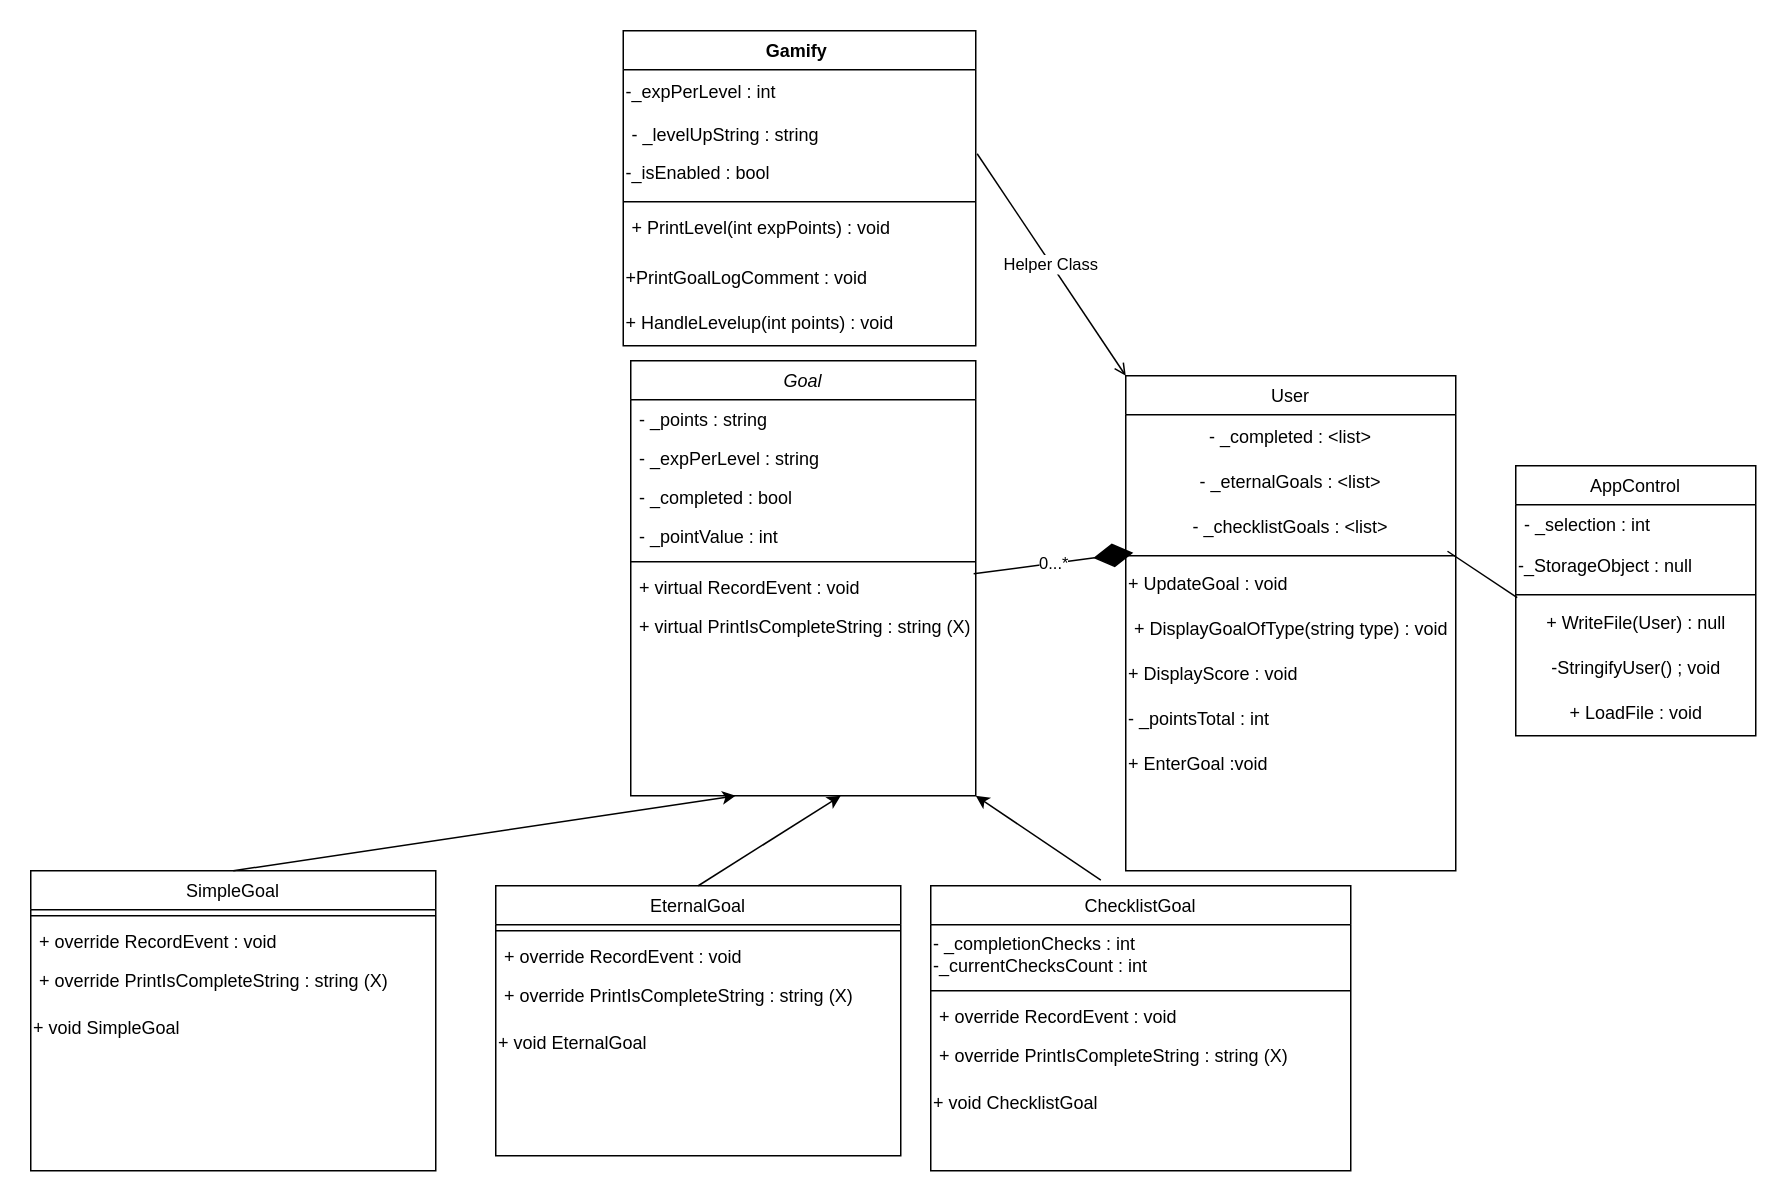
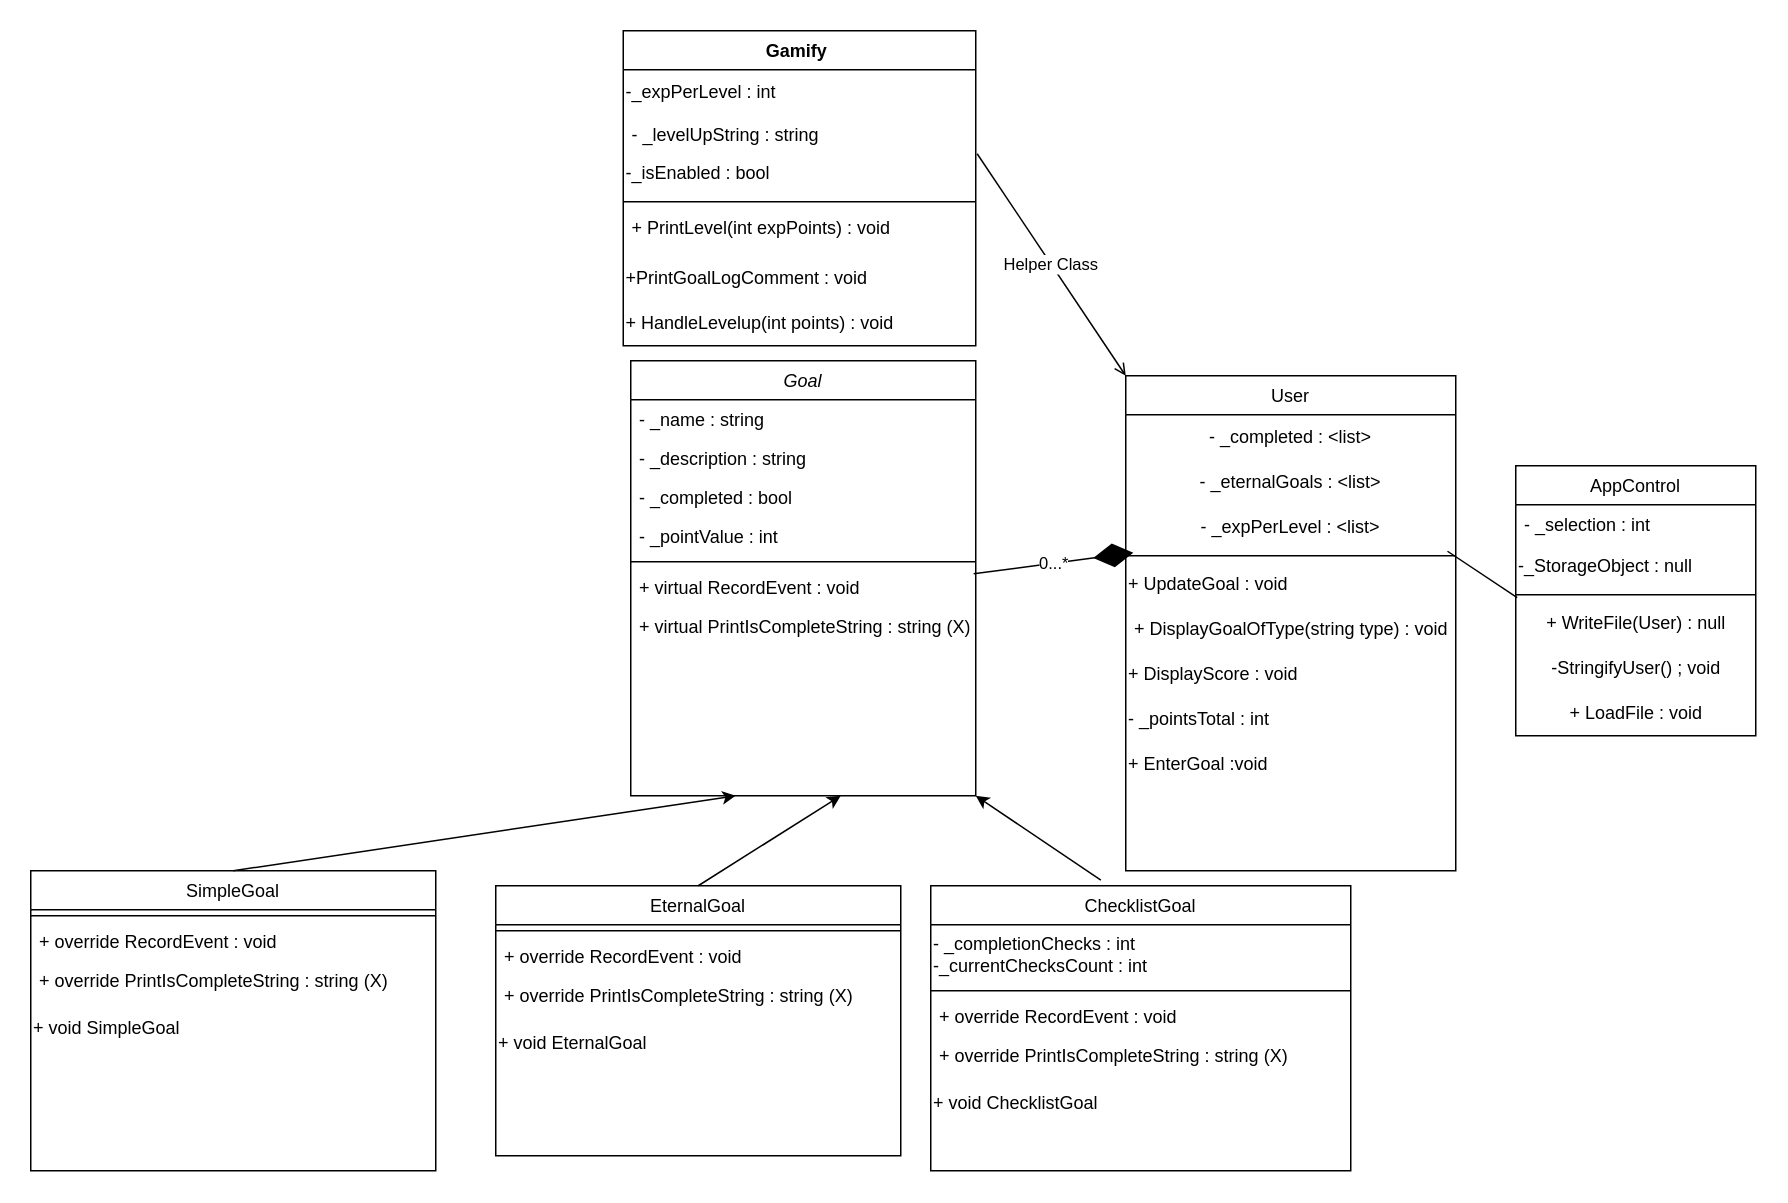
  <mxCell id="0" />
  <mxCell id="1" parent="0" />
  <mxCell id="2" value="Goal" style="swimlane;fontStyle=2;align=center;verticalAlign=top;childLayout=stackLayout;horizontal=1;startSize=26;horizontalStack=0;resizeParent=1;resizeLast=0;collapsible=1;marginBottom=0;rounded=0;shadow=0;strokeWidth=1;" parent="1" vertex="1"><mxGeometry x="420" y="240" width="230" height="290" as="geometry"><mxRectangle x="220" y="120" width="160" height="26" as="alternateBounds" /></mxGeometry></mxCell>
- <mxCell id="3" value="- _points : string" style="text;align=left;verticalAlign=top;spacingLeft=4;spacingRight=4;overflow=hidden;rotatable=0;points=[[0,0.5],[1,0.5]];portConstraint=eastwest;" parent="2" vertex="1"><mxGeometry y="26" width="230" height="26" as="geometry" /></mxCell>
- <mxCell id="4" value="- _expPerLevel : string" style="text;align=left;verticalAlign=top;spacingLeft=4;spacingRight=4;overflow=hidden;rotatable=0;points=[[0,0.5],[1,0.5]];portConstraint=eastwest;rounded=0;shadow=0;html=0;" parent="2" vertex="1"><mxGeometry y="52" width="230" height="26" as="geometry" /></mxCell>
+ <mxCell id="3" value="- _name : string" style="text;align=left;verticalAlign=top;spacingLeft=4;spacingRight=4;overflow=hidden;rotatable=0;points=[[0,0.5],[1,0.5]];portConstraint=eastwest;" parent="2" vertex="1"><mxGeometry y="26" width="230" height="26" as="geometry" /></mxCell>
+ <mxCell id="4" value="- _description : string" style="text;align=left;verticalAlign=top;spacingLeft=4;spacingRight=4;overflow=hidden;rotatable=0;points=[[0,0.5],[1,0.5]];portConstraint=eastwest;rounded=0;shadow=0;html=0;" parent="2" vertex="1"><mxGeometry y="52" width="230" height="26" as="geometry" /></mxCell>
  <mxCell id="5" value="- _completed : bool" style="text;align=left;verticalAlign=top;spacingLeft=4;spacingRight=4;overflow=hidden;rotatable=0;points=[[0,0.5],[1,0.5]];portConstraint=eastwest;rounded=0;shadow=0;html=0;" parent="2" vertex="1"><mxGeometry y="78" width="230" height="26" as="geometry" /></mxCell>
  <mxCell id="6" value="- _pointValue : int" style="text;align=left;verticalAlign=top;spacingLeft=4;spacingRight=4;overflow=hidden;rotatable=0;points=[[0,0.5],[1,0.5]];portConstraint=eastwest;rounded=0;shadow=0;html=0;" parent="2" vertex="1"><mxGeometry y="104" width="230" height="26" as="geometry" /></mxCell>
  <mxCell id="7" value="" style="line;html=1;strokeWidth=1;align=left;verticalAlign=middle;spacingTop=-1;spacingLeft=3;spacingRight=3;rotatable=0;labelPosition=right;points=[];portConstraint=eastwest;" parent="2" vertex="1"><mxGeometry y="130" width="230" height="8" as="geometry" /></mxCell>
  <mxCell id="8" value="+ virtual RecordEvent : void" style="text;align=left;verticalAlign=top;spacingLeft=4;spacingRight=4;overflow=hidden;rotatable=0;points=[[0,0.5],[1,0.5]];portConstraint=eastwest;" parent="2" vertex="1"><mxGeometry y="138" width="230" height="26" as="geometry" /></mxCell>
  <mxCell id="9" value="+ virtual PrintIsCompleteString : string (X)" style="text;align=left;verticalAlign=top;spacingLeft=4;spacingRight=4;overflow=hidden;rotatable=0;points=[[0,0.5],[1,0.5]];portConstraint=eastwest;" parent="2" vertex="1"><mxGeometry y="164" width="230" height="30" as="geometry" /></mxCell>
  <mxCell id="10" value="SimpleGoal" style="swimlane;fontStyle=0;align=center;verticalAlign=top;childLayout=stackLayout;horizontal=1;startSize=26;horizontalStack=0;resizeParent=1;resizeLast=0;collapsible=1;marginBottom=0;rounded=0;shadow=0;strokeWidth=1;" parent="1" vertex="1"><mxGeometry x="20" y="580" width="270" height="200" as="geometry"><mxRectangle x="130" y="380" width="160" height="26" as="alternateBounds" /></mxGeometry></mxCell>
  <mxCell id="11" value="" style="line;html=1;strokeWidth=1;align=left;verticalAlign=middle;spacingTop=-1;spacingLeft=3;spacingRight=3;rotatable=0;labelPosition=right;points=[];portConstraint=eastwest;" parent="10" vertex="1"><mxGeometry y="26" width="270" height="8" as="geometry" /></mxCell>
  <mxCell id="12" value="+ override RecordEvent : void" style="text;align=left;verticalAlign=top;spacingLeft=4;spacingRight=4;overflow=hidden;rotatable=0;points=[[0,0.5],[1,0.5]];portConstraint=eastwest;" vertex="1" parent="10"><mxGeometry y="34" width="270" height="26" as="geometry" /></mxCell>
  <mxCell id="13" value="+ override PrintIsCompleteString : string (X)" style="text;align=left;verticalAlign=top;spacingLeft=4;spacingRight=4;overflow=hidden;rotatable=0;points=[[0,0.5],[1,0.5]];portConstraint=eastwest;" vertex="1" parent="10"><mxGeometry y="60" width="270" height="30" as="geometry" /></mxCell>
  <mxCell id="14" value="+ void SimpleGoal" style="text;html=1;align=left;verticalAlign=middle;resizable=0;points=[];autosize=1;strokeColor=none;fillColor=none;" vertex="1" parent="10"><mxGeometry y="90" width="270" height="30" as="geometry" /></mxCell>
  <mxCell id="15" value="ChecklistGoal" style="swimlane;fontStyle=0;align=center;verticalAlign=top;childLayout=stackLayout;horizontal=1;startSize=26;horizontalStack=0;resizeParent=1;resizeLast=0;collapsible=1;marginBottom=0;rounded=0;shadow=0;strokeWidth=1;" parent="1" vertex="1"><mxGeometry x="620" y="590" width="280" height="190" as="geometry"><mxRectangle x="340" y="380" width="170" height="26" as="alternateBounds" /></mxGeometry></mxCell>
  <mxCell id="16" value="- _completionChecks : int&lt;br&gt;-_currentChecksCount : int" style="text;html=1;align=left;verticalAlign=middle;resizable=0;points=[];autosize=1;strokeColor=none;fillColor=none;" vertex="1" parent="15"><mxGeometry y="26" width="280" height="40" as="geometry" /></mxCell>
  <mxCell id="17" value="" style="line;strokeWidth=1;fillColor=none;align=left;verticalAlign=middle;spacingTop=-1;spacingLeft=3;spacingRight=3;rotatable=0;labelPosition=right;points=[];portConstraint=eastwest;strokeColor=inherit;" vertex="1" parent="15"><mxGeometry y="66" width="280" height="8" as="geometry" /></mxCell>
  <mxCell id="18" value="+ override RecordEvent : void" style="text;align=left;verticalAlign=top;spacingLeft=4;spacingRight=4;overflow=hidden;rotatable=0;points=[[0,0.5],[1,0.5]];portConstraint=eastwest;" vertex="1" parent="15"><mxGeometry y="74" width="280" height="26" as="geometry" /></mxCell>
  <mxCell id="19" value="+ override PrintIsCompleteString : string (X)" style="text;align=left;verticalAlign=top;spacingLeft=4;spacingRight=4;overflow=hidden;rotatable=0;points=[[0,0.5],[1,0.5]];portConstraint=eastwest;" vertex="1" parent="15"><mxGeometry y="100" width="280" height="30" as="geometry" /></mxCell>
  <mxCell id="20" value="+ void ChecklistGoal" style="text;html=1;align=left;verticalAlign=middle;resizable=0;points=[];autosize=1;strokeColor=none;fillColor=none;" vertex="1" parent="15"><mxGeometry y="130" width="280" height="30" as="geometry" /></mxCell>
  <mxCell id="21" value="User" style="swimlane;fontStyle=0;align=center;verticalAlign=top;childLayout=stackLayout;horizontal=1;startSize=26;horizontalStack=0;resizeParent=1;resizeLast=0;collapsible=1;marginBottom=0;rounded=0;shadow=0;strokeWidth=1;" parent="1" vertex="1"><mxGeometry x="750" y="250" width="220" height="330" as="geometry"><mxRectangle x="220" y="120" width="160" height="26" as="alternateBounds" /></mxGeometry></mxCell>
  <mxCell id="22" value="- _completed : &amp;lt;list&amp;gt;" style="text;html=1;strokeColor=none;fillColor=none;align=center;verticalAlign=middle;whiteSpace=wrap;rounded=0;movable=1;resizable=1;rotatable=1;deletable=1;editable=1;connectable=1;" parent="21" vertex="1"><mxGeometry y="26" width="220" height="30" as="geometry" /></mxCell>
  <mxCell id="23" value="- _eternalGoals : &amp;lt;list&amp;gt;" style="text;html=1;strokeColor=none;fillColor=none;align=center;verticalAlign=middle;whiteSpace=wrap;rounded=0;movable=1;resizable=1;rotatable=1;deletable=1;editable=1;connectable=1;" parent="21" vertex="1"><mxGeometry y="56" width="220" height="30" as="geometry" /></mxCell>
- <mxCell id="24" value="- _checklistGoals : &amp;lt;list&amp;gt;" style="text;html=1;strokeColor=none;fillColor=none;align=center;verticalAlign=middle;whiteSpace=wrap;rounded=0;movable=1;resizable=1;rotatable=1;deletable=1;editable=1;connectable=1;" parent="21" vertex="1"><mxGeometry y="86" width="220" height="30" as="geometry" /></mxCell>
+ <mxCell id="24" value="- _expPerLevel : &amp;lt;list&amp;gt;" style="text;html=1;strokeColor=none;fillColor=none;align=center;verticalAlign=middle;whiteSpace=wrap;rounded=0;movable=1;resizable=1;rotatable=1;deletable=1;editable=1;connectable=1;" parent="21" vertex="1"><mxGeometry y="86" width="220" height="30" as="geometry" /></mxCell>
  <mxCell id="25" value="" style="line;html=1;strokeWidth=1;align=left;verticalAlign=middle;spacingTop=-1;spacingLeft=3;spacingRight=3;rotatable=0;labelPosition=right;points=[];portConstraint=eastwest;" parent="21" vertex="1"><mxGeometry y="116" width="220" height="8" as="geometry" /></mxCell>
  <mxCell id="26" value="+ UpdateGoal : void" style="text;html=1;strokeColor=none;fillColor=none;align=left;verticalAlign=middle;whiteSpace=wrap;rounded=0;" parent="21" vertex="1"><mxGeometry y="124" width="220" height="30" as="geometry" /></mxCell>
  <mxCell id="27" value="+ DisplayGoalOfType(string type) : void" style="text;html=1;align=center;verticalAlign=middle;resizable=0;points=[];autosize=1;strokeColor=none;fillColor=none;" vertex="1" parent="21"><mxGeometry y="154" width="220" height="30" as="geometry" /></mxCell>
  <mxCell id="28" value="+ DisplayScore : void" style="text;html=1;align=left;verticalAlign=middle;resizable=0;points=[];autosize=1;strokeColor=none;fillColor=none;" vertex="1" parent="21"><mxGeometry y="184" width="220" height="30" as="geometry" /></mxCell>
  <mxCell id="29" value="- _pointsTotal : int" style="text;html=1;strokeColor=none;fillColor=none;align=left;verticalAlign=middle;whiteSpace=wrap;rounded=0;movable=1;resizable=1;rotatable=1;deletable=1;editable=1;connectable=1;" parent="21" vertex="1"><mxGeometry y="214" width="220" height="30" as="geometry" /></mxCell>
  <mxCell id="30" value="+ EnterGoal :void" style="text;html=1;strokeColor=none;fillColor=none;align=left;verticalAlign=middle;whiteSpace=wrap;rounded=0;" parent="21" vertex="1"><mxGeometry y="244" width="220" height="30" as="geometry" /></mxCell>
  <mxCell id="31" value="AppControl" style="swimlane;fontStyle=0;align=center;verticalAlign=top;childLayout=stackLayout;horizontal=1;startSize=26;horizontalStack=0;resizeParent=1;resizeLast=0;collapsible=1;marginBottom=0;rounded=0;shadow=0;strokeWidth=1;" parent="1" vertex="1"><mxGeometry x="1010" y="310" width="160" height="180" as="geometry"><mxRectangle x="220" y="120" width="160" height="26" as="alternateBounds" /></mxGeometry></mxCell>
  <mxCell id="32" value="- _selection : int" style="text;align=left;verticalAlign=top;spacingLeft=4;spacingRight=4;overflow=hidden;rotatable=0;points=[[0,0.5],[1,0.5]];portConstraint=eastwest;" parent="31" vertex="1"><mxGeometry y="26" width="160" height="26" as="geometry" /></mxCell>
  <mxCell id="33" value="-_StorageObject : null" style="text;html=1;align=left;verticalAlign=middle;resizable=0;points=[];autosize=1;strokeColor=none;fillColor=none;" vertex="1" parent="31"><mxGeometry y="52" width="160" height="30" as="geometry" /></mxCell>
  <mxCell id="34" value="" style="line;strokeWidth=1;fillColor=none;align=left;verticalAlign=middle;spacingTop=-1;spacingLeft=3;spacingRight=3;rotatable=0;labelPosition=right;points=[];portConstraint=eastwest;strokeColor=inherit;" parent="31" vertex="1"><mxGeometry y="82" width="160" height="8" as="geometry" /></mxCell>
  <mxCell id="35" value="+ WriteFile(User) : null" style="text;html=1;align=center;verticalAlign=middle;resizable=0;points=[];autosize=1;strokeColor=none;fillColor=none;" parent="31" vertex="1"><mxGeometry y="90" width="160" height="30" as="geometry" /></mxCell>
  <mxCell id="36" value="-StringifyUser() ; void" style="text;html=1;align=center;verticalAlign=middle;resizable=0;points=[];autosize=1;strokeColor=none;fillColor=none;" vertex="1" parent="31"><mxGeometry y="120" width="160" height="30" as="geometry" /></mxCell>
  <mxCell id="37" value="+ LoadFile : void" style="text;html=1;align=center;verticalAlign=middle;resizable=0;points=[];autosize=1;strokeColor=none;fillColor=none;" parent="31" vertex="1"><mxGeometry y="150" width="160" height="30" as="geometry" /></mxCell>
  <mxCell id="38" value="EternalGoal" style="swimlane;fontStyle=0;align=center;verticalAlign=top;childLayout=stackLayout;horizontal=1;startSize=26;horizontalStack=0;resizeParent=1;resizeLast=0;collapsible=1;marginBottom=0;rounded=0;shadow=0;strokeWidth=1;" parent="1" vertex="1"><mxGeometry x="330" y="590" width="270" height="180" as="geometry"><mxRectangle x="130" y="380" width="160" height="26" as="alternateBounds" /></mxGeometry></mxCell>
  <mxCell id="39" value="" style="line;html=1;strokeWidth=1;align=left;verticalAlign=middle;spacingTop=-1;spacingLeft=3;spacingRight=3;rotatable=0;labelPosition=right;points=[];portConstraint=eastwest;" parent="38" vertex="1"><mxGeometry y="26" width="270" height="8" as="geometry" /></mxCell>
  <mxCell id="40" value="+ override RecordEvent : void" style="text;align=left;verticalAlign=top;spacingLeft=4;spacingRight=4;overflow=hidden;rotatable=0;points=[[0,0.5],[1,0.5]];portConstraint=eastwest;" vertex="1" parent="38"><mxGeometry y="34" width="270" height="26" as="geometry" /></mxCell>
  <mxCell id="41" value="+ override PrintIsCompleteString : string (X)" style="text;align=left;verticalAlign=top;spacingLeft=4;spacingRight=4;overflow=hidden;rotatable=0;points=[[0,0.5],[1,0.5]];portConstraint=eastwest;" vertex="1" parent="38"><mxGeometry y="60" width="270" height="30" as="geometry" /></mxCell>
  <mxCell id="42" value="+ void EternalGoal" style="text;html=1;align=left;verticalAlign=middle;resizable=0;points=[];autosize=1;strokeColor=none;fillColor=none;" vertex="1" parent="38"><mxGeometry y="90" width="270" height="30" as="geometry" /></mxCell>
  <mxCell id="43" value="" style="endArrow=classic;html=1;rounded=0;exitX=0.5;exitY=0;exitDx=0;exitDy=0;" parent="1" edge="1" source="10"><mxGeometry width="50" height="50" relative="1" as="geometry"><mxPoint x="440" y="580" as="sourcePoint" /><mxPoint x="490" y="530" as="targetPoint" /></mxGeometry></mxCell>
  <mxCell id="44" value="" style="endArrow=classic;html=1;rounded=0;exitX=0.5;exitY=0;exitDx=0;exitDy=0;" parent="1" source="38" edge="1"><mxGeometry width="50" height="50" relative="1" as="geometry"><mxPoint x="510" y="580" as="sourcePoint" /><mxPoint x="560" y="530" as="targetPoint" /></mxGeometry></mxCell>
  <mxCell id="45" value="" style="endArrow=classic;html=1;rounded=0;exitX=0.405;exitY=-0.02;exitDx=0;exitDy=0;exitPerimeter=0;" parent="1" source="15" edge="1"><mxGeometry width="50" height="50" relative="1" as="geometry"><mxPoint x="650" y="580" as="sourcePoint" /><mxPoint x="650" y="530" as="targetPoint" /></mxGeometry></mxCell>
  <mxCell id="46" value="" style="endArrow=none;html=1;rounded=0;entryX=0.006;entryY=-0.067;entryDx=0;entryDy=0;entryPerimeter=0;exitX=0.975;exitY=0.125;exitDx=0;exitDy=0;exitPerimeter=0;" edge="1" parent="1" source="25" target="35"><mxGeometry width="50" height="50" relative="1" as="geometry"><mxPoint x="870" y="390" as="sourcePoint" /><mxPoint x="920" y="340" as="targetPoint" /></mxGeometry></mxCell>
  <mxCell id="47" value="0...*" style="endArrow=diamondThin;endFill=1;endSize=24;html=1;rounded=0;entryX=0.023;entryY=0.25;entryDx=0;entryDy=0;exitX=0.994;exitY=0.154;exitDx=0;exitDy=0;exitPerimeter=0;entryPerimeter=0;" edge="1" parent="1" source="8" target="25"><mxGeometry width="160" relative="1" as="geometry"><mxPoint x="690" y="361" as="sourcePoint" /><mxPoint x="850" y="360.5" as="targetPoint" /></mxGeometry></mxCell>
  <mxCell id="48" value="Gamify " style="swimlane;fontStyle=1;align=center;verticalAlign=top;childLayout=stackLayout;horizontal=1;startSize=26;horizontalStack=0;resizeParent=1;resizeParentMax=0;resizeLast=0;collapsible=1;marginBottom=0;" vertex="1" parent="1"><mxGeometry x="415" y="20" width="235" height="210" as="geometry" /></mxCell>
  <mxCell id="49" value="-_expPerLevel : int" style="text;html=1;align=left;verticalAlign=middle;resizable=0;points=[];autosize=1;strokeColor=none;fillColor=none;" vertex="1" parent="48"><mxGeometry y="26" width="235" height="30" as="geometry" /></mxCell>
  <mxCell id="50" value="- _levelUpString : string" style="text;strokeColor=none;fillColor=none;align=left;verticalAlign=top;spacingLeft=4;spacingRight=4;overflow=hidden;rotatable=0;points=[[0,0.5],[1,0.5]];portConstraint=eastwest;" vertex="1" parent="48"><mxGeometry y="56" width="235" height="24" as="geometry" /></mxCell>
  <mxCell id="51" value="-_isEnabled : bool" style="text;html=1;align=left;verticalAlign=middle;resizable=0;points=[];autosize=1;strokeColor=none;fillColor=none;" vertex="1" parent="48"><mxGeometry y="80" width="235" height="30" as="geometry" /></mxCell>
  <mxCell id="52" value="" style="line;strokeWidth=1;fillColor=none;align=left;verticalAlign=middle;spacingTop=-1;spacingLeft=3;spacingRight=3;rotatable=0;labelPosition=right;points=[];portConstraint=eastwest;strokeColor=inherit;" vertex="1" parent="48"><mxGeometry y="110" width="235" height="8" as="geometry" /></mxCell>
  <mxCell id="53" value="+ PrintLevel(int expPoints) : void" style="text;strokeColor=none;fillColor=none;align=left;verticalAlign=top;spacingLeft=4;spacingRight=4;overflow=hidden;rotatable=0;points=[[0,0.5],[1,0.5]];portConstraint=eastwest;" vertex="1" parent="48"><mxGeometry y="118" width="235" height="32" as="geometry" /></mxCell>
  <mxCell id="54" value="+PrintGoalLogComment : void" style="text;html=1;align=left;verticalAlign=middle;resizable=0;points=[];autosize=1;strokeColor=none;fillColor=none;" vertex="1" parent="48"><mxGeometry y="150" width="235" height="30" as="geometry" /></mxCell>
  <mxCell id="55" value="+ HandleLevelup(int points) : void" style="text;html=1;align=left;verticalAlign=middle;resizable=0;points=[];autosize=1;strokeColor=none;fillColor=none;" vertex="1" parent="48"><mxGeometry y="180" width="235" height="30" as="geometry" /></mxCell>
  <mxCell id="56" value="Helper Class" style="endArrow=open;html=1;rounded=0;exitX=1.004;exitY=1.083;exitDx=0;exitDy=0;exitPerimeter=0;entryX=0;entryY=0;entryDx=0;entryDy=0;" edge="1" parent="1" source="50" target="21"><mxGeometry width="50" height="50" relative="1" as="geometry"><mxPoint x="285" y="360" as="sourcePoint" /><mxPoint x="335" y="310" as="targetPoint" /></mxGeometry></mxCell>
